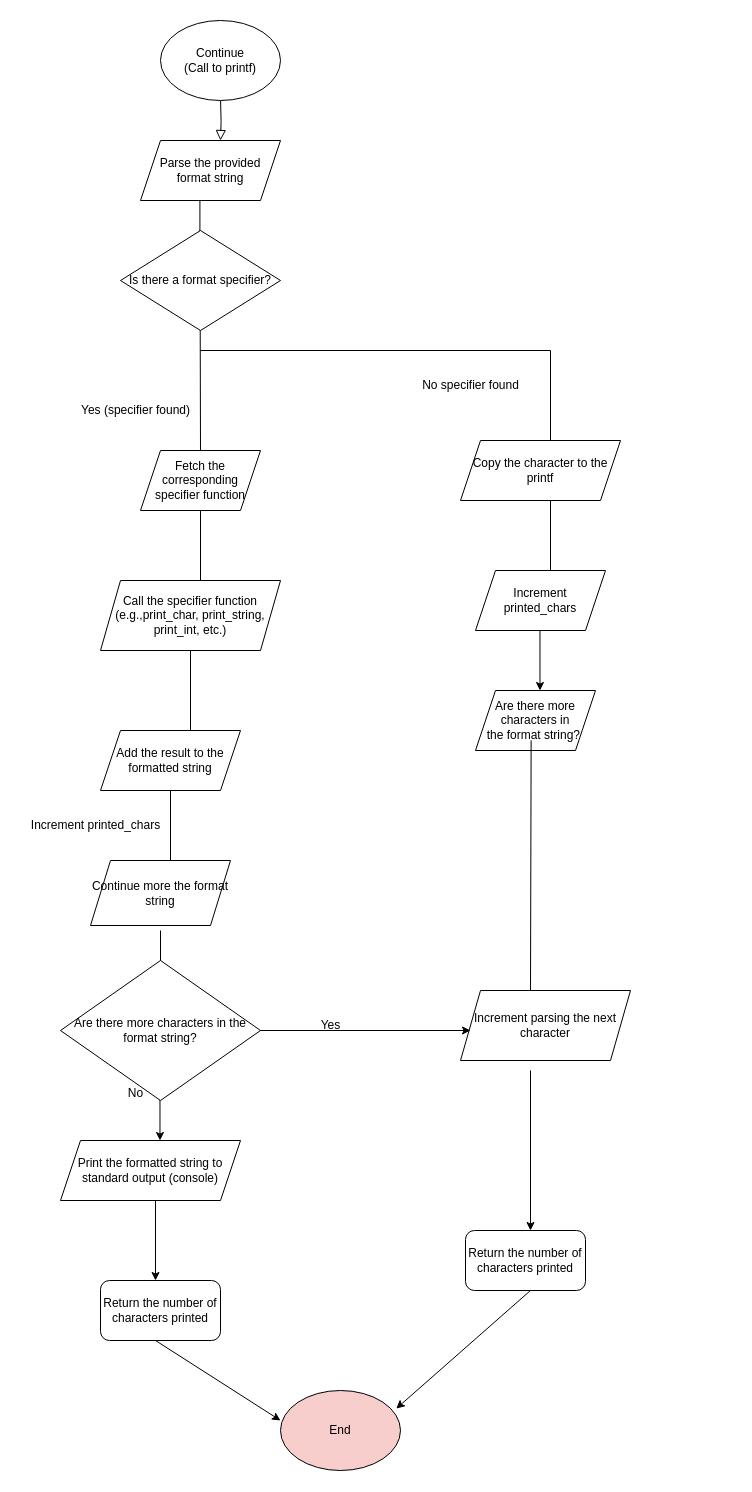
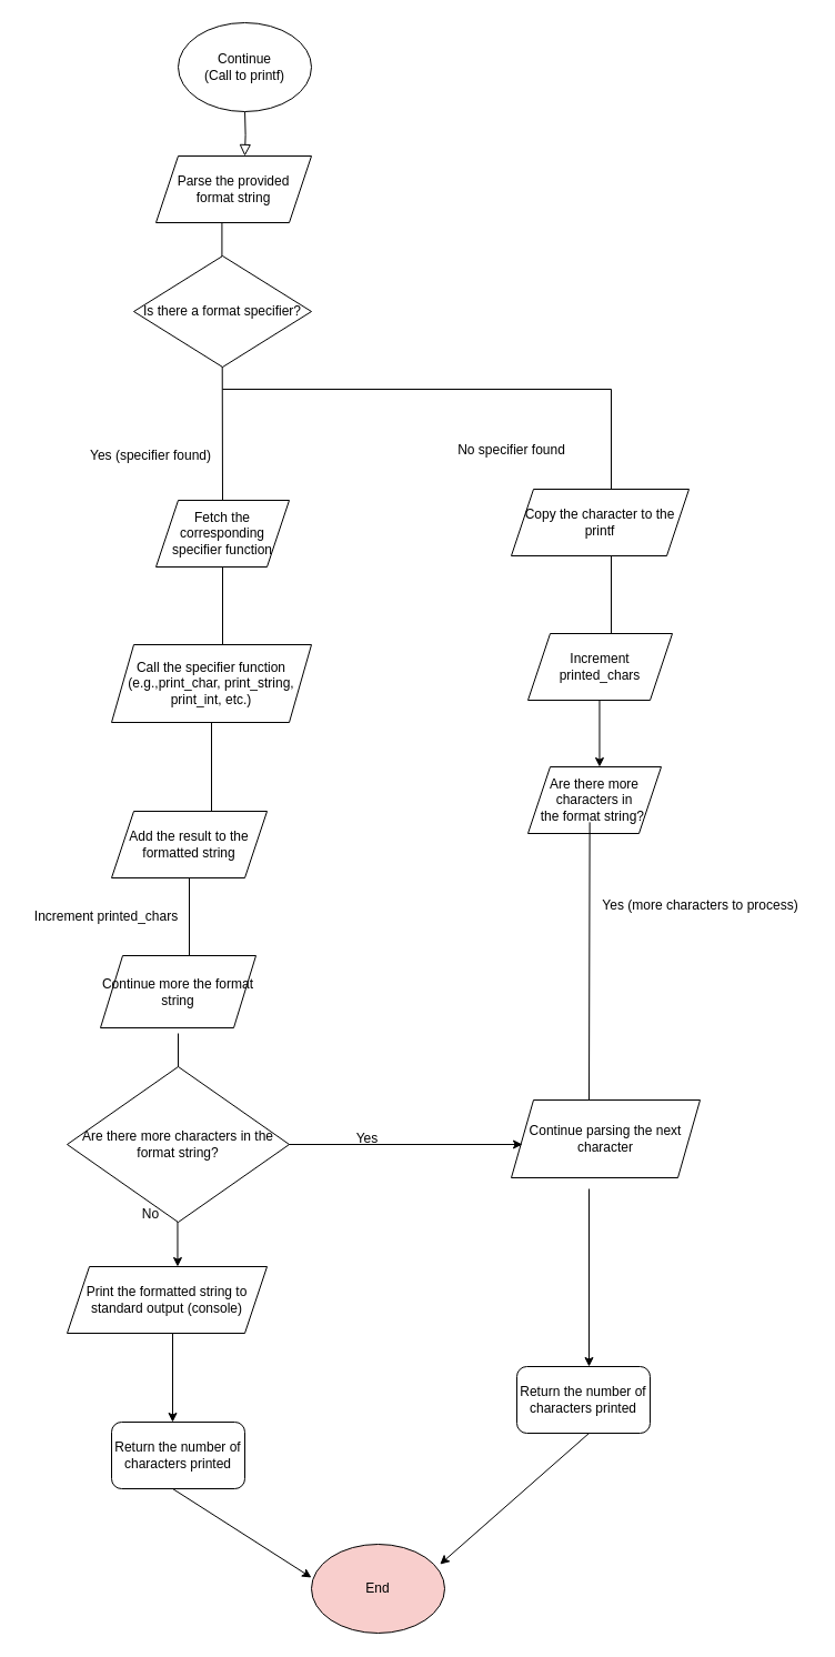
  <mxCell id="0" />
  <mxCell id="1" parent="0" />
  <mxCell id="2" value="" style="rounded=0;html=1;jettySize=auto;orthogonalLoop=1;fontSize=11;endArrow=block;endFill=0;endSize=8;strokeWidth=1;shadow=0;labelBackgroundColor=none;edgeStyle=orthogonalEdgeStyle;" parent="1" edge="1"><mxGeometry relative="1" as="geometry"><mxPoint x="220.059" y="100" as="sourcePoint" /><mxPoint x="220" y="140" as="targetPoint" /></mxGeometry></mxCell>
  <mxCell id="3" style="edgeStyle=orthogonalEdgeStyle;rounded=0;orthogonalLoop=1;jettySize=auto;html=1;exitX=0.5;exitY=1;exitDx=0;exitDy=0;" edge="1" parent="1"><mxGeometry relative="1" as="geometry"><mxPoint x="219.862" y="100.172" as="targetPoint" /><mxPoint x="220" y="100" as="sourcePoint" /></mxGeometry></mxCell>
  <mxCell id="4" value="Parse the provided format &lt;span class=&quot;hljs-type&quot;&gt;string&lt;/span&gt;" style="shape=parallelogram;perimeter=parallelogramPerimeter;whiteSpace=wrap;html=1;fixedSize=1;" vertex="1" parent="1"><mxGeometry x="140" y="140" width="140" height="60" as="geometry" /></mxCell>
  <mxCell id="5" value="" style="endArrow=classic;html=1;rounded=0;exitX=0;exitY=1;exitDx=0;exitDy=0;" edge="1" parent="1"><mxGeometry width="50" height="50" relative="1" as="geometry"><mxPoint x="199.41" y="200" as="sourcePoint" /><mxPoint x="199.41" y="250" as="targetPoint" /></mxGeometry></mxCell>
  <mxCell id="6" value="" style="endArrow=none;html=1;rounded=0;" edge="1" parent="1"><mxGeometry width="50" height="50" relative="1" as="geometry"><mxPoint x="199.66" y="310" as="sourcePoint" /><mxPoint x="200" y="450" as="targetPoint" /></mxGeometry></mxCell>
  <mxCell id="7" value="" style="endArrow=none;html=1;rounded=0;" edge="1" parent="1"><mxGeometry width="50" height="50" relative="1" as="geometry"><mxPoint x="200" y="350" as="sourcePoint" /><mxPoint x="550" y="350" as="targetPoint" /></mxGeometry></mxCell>
  <mxCell id="8" value="" style="endArrow=none;html=1;rounded=0;" edge="1" parent="1"><mxGeometry width="50" height="50" relative="1" as="geometry"><mxPoint x="550" y="350" as="sourcePoint" /><mxPoint x="550" y="440" as="targetPoint" /></mxGeometry></mxCell>
- <mxCell id="9" value="No specifier found" style="text;html=1;align=center;verticalAlign=middle;resizable=0;points=[];autosize=1;strokeColor=none;fillColor=none;" vertex="1" parent="1"><mxGeometry x="410" y="370" width="120" height="30" as="geometry" /></mxCell>
+ <mxCell id="9" value="No specifier found" style="text;html=1;align=center;verticalAlign=middle;resizable=0;points=[];autosize=1;strokeColor=none;fillColor=none;" vertex="1" parent="1"><mxGeometry x="400" y="390" width="120" height="30" as="geometry" /></mxCell>
  <mxCell id="10" value="Copy the character &lt;span class=&quot;hljs-keyword&quot;&gt;to&lt;/span&gt; the printf" style="shape=parallelogram;perimeter=parallelogramPerimeter;whiteSpace=wrap;html=1;fixedSize=1;" vertex="1" parent="1"><mxGeometry x="460" y="440" width="160" height="60" as="geometry" /></mxCell>
  <mxCell id="11" value="" style="endArrow=none;html=1;rounded=0;" edge="1" parent="1"><mxGeometry width="50" height="50" relative="1" as="geometry"><mxPoint x="550" y="570" as="sourcePoint" /><mxPoint x="550" y="500" as="targetPoint" /></mxGeometry></mxCell>
  <mxCell id="12" value="" style="endArrow=classic;html=1;rounded=0;" edge="1" parent="1"><mxGeometry width="50" height="50" relative="1" as="geometry"><mxPoint x="539.47" y="630" as="sourcePoint" /><mxPoint x="539.47" y="690" as="targetPoint" /></mxGeometry></mxCell>
  <mxCell id="13" value="Increment printed_chars" style="shape=parallelogram;perimeter=parallelogramPerimeter;whiteSpace=wrap;html=1;fixedSize=1;" vertex="1" parent="1"><mxGeometry x="475" y="570" width="130" height="60" as="geometry" /></mxCell>
  <mxCell id="14" value="Are there more characters &lt;span class=&quot;hljs-keyword&quot;&gt;in&lt;/span&gt;&lt;div&gt;&lt;span class=&quot;hljs-keyword&quot;&gt;the format &lt;span class=&quot;hljs-type&quot;&gt;string&lt;/span&gt;?&amp;nbsp;&lt;br&gt;&lt;/span&gt;&lt;/div&gt;" style="shape=parallelogram;perimeter=parallelogramPerimeter;whiteSpace=wrap;html=1;fixedSize=1;" vertex="1" parent="1"><mxGeometry x="475" y="690" width="120" height="60" as="geometry" /></mxCell>
  <mxCell id="15" value="" style="endArrow=none;html=1;rounded=0;entryX=0.408;entryY=0.002;entryDx=0;entryDy=0;entryPerimeter=0;" edge="1" parent="1"><mxGeometry width="50" height="50" relative="1" as="geometry"><mxPoint x="530.64" y="739.86" as="sourcePoint" /><mxPoint x="530" y="990" as="targetPoint" /></mxGeometry></mxCell>
- <mxCell id="17" value="&lt;span class=&quot;hljs-keyword&quot;&gt;Increment&lt;/span&gt; parsing the &lt;span class=&quot;hljs-keyword&quot;&gt;next&lt;/span&gt; character" style="shape=parallelogram;perimeter=parallelogramPerimeter;whiteSpace=wrap;html=1;fixedSize=1;" vertex="1" parent="1"><mxGeometry x="460" y="990" width="170" height="70" as="geometry" /></mxCell>
+ <mxCell id="16" value="Yes (more characters &lt;span class=&quot;hljs-keyword&quot;&gt;to&lt;/span&gt; process)" style="text;html=1;align=center;verticalAlign=middle;resizable=0;points=[];autosize=1;strokeColor=none;fillColor=none;" vertex="1" parent="1"><mxGeometry x="530" y="800" width="200" height="30" as="geometry" /></mxCell>
+ <mxCell id="17" value="&lt;span class=&quot;hljs-keyword&quot;&gt;Continue&lt;/span&gt; parsing the &lt;span class=&quot;hljs-keyword&quot;&gt;next&lt;/span&gt; character" style="shape=parallelogram;perimeter=parallelogramPerimeter;whiteSpace=wrap;html=1;fixedSize=1;" vertex="1" parent="1"><mxGeometry x="460" y="990" width="170" height="70" as="geometry" /></mxCell>
  <mxCell id="18" value="" style="endArrow=classic;html=1;rounded=0;" edge="1" parent="1"><mxGeometry width="50" height="50" relative="1" as="geometry"><mxPoint x="530" y="1070" as="sourcePoint" /><mxPoint x="530" y="1230" as="targetPoint" /></mxGeometry></mxCell>
  <mxCell id="19" value="&lt;span class=&quot;hljs-keyword&quot;&gt;Return&lt;/span&gt; the number &lt;span class=&quot;hljs-keyword&quot;&gt;of&lt;/span&gt; characters printed" style="rounded=1;whiteSpace=wrap;html=1;" vertex="1" parent="1"><mxGeometry x="465" y="1230" width="120" height="60" as="geometry" /></mxCell>
  <mxCell id="20" value="Yes (specifier found)" style="text;html=1;align=center;verticalAlign=middle;resizable=0;points=[];autosize=1;strokeColor=none;fillColor=none;" vertex="1" parent="1"><mxGeometry x="70" y="395" width="130" height="30" as="geometry" /></mxCell>
  <mxCell id="21" value="Fetch the corresponding specifier &lt;span class=&quot;hljs-keyword&quot;&gt;function&lt;/span&gt;" style="shape=parallelogram;perimeter=parallelogramPerimeter;whiteSpace=wrap;html=1;fixedSize=1;" vertex="1" parent="1"><mxGeometry x="140" y="450" width="120" height="60" as="geometry" /></mxCell>
  <mxCell id="22" value="" style="endArrow=none;html=1;rounded=0;" edge="1" parent="1"><mxGeometry width="50" height="50" relative="1" as="geometry"><mxPoint x="200" y="580" as="sourcePoint" /><mxPoint x="200" y="510" as="targetPoint" /></mxGeometry></mxCell>
  <mxCell id="23" value="&lt;span class=&quot;hljs-keyword&quot;&gt;Call&lt;/span&gt; the specifier &lt;span class=&quot;hljs-keyword&quot;&gt;function&lt;/span&gt; (e.g.,print_char, print_string, print_int, etc.)" style="shape=parallelogram;perimeter=parallelogramPerimeter;whiteSpace=wrap;html=1;fixedSize=1;" vertex="1" parent="1"><mxGeometry x="100" y="580" width="180" height="70" as="geometry" /></mxCell>
  <mxCell id="24" value="" style="endArrow=none;html=1;rounded=0;" edge="1" parent="1"><mxGeometry width="50" height="50" relative="1" as="geometry"><mxPoint x="190" y="730" as="sourcePoint" /><mxPoint x="190" y="650" as="targetPoint" /></mxGeometry></mxCell>
  <mxCell id="25" value="Add the result &lt;span class=&quot;hljs-keyword&quot;&gt;to&lt;/span&gt; the formatted &lt;span class=&quot;hljs-type&quot;&gt;string&lt;/span&gt;" style="shape=parallelogram;perimeter=parallelogramPerimeter;whiteSpace=wrap;html=1;fixedSize=1;" vertex="1" parent="1"><mxGeometry x="100" y="730" width="140" height="60" as="geometry" /></mxCell>
  <mxCell id="26" value="" style="endArrow=none;html=1;rounded=0;" edge="1" parent="1"><mxGeometry width="50" height="50" relative="1" as="geometry"><mxPoint x="170" y="860" as="sourcePoint" /><mxPoint x="170" y="790" as="targetPoint" /></mxGeometry></mxCell>
  <mxCell id="27" value="Increment printed_chars" style="text;html=1;align=center;verticalAlign=middle;resizable=0;points=[];autosize=1;strokeColor=none;fillColor=none;" vertex="1" parent="1"><mxGeometry x="20" y="810" width="150" height="30" as="geometry" /></mxCell>
  <mxCell id="28" value="&lt;span class=&quot;hljs-keyword&quot;&gt;Continue&lt;/span&gt; more the format &lt;span class=&quot;hljs-type&quot;&gt;string&lt;/span&gt;" style="shape=parallelogram;perimeter=parallelogramPerimeter;whiteSpace=wrap;html=1;fixedSize=1;" vertex="1" parent="1"><mxGeometry x="90" y="860" width="140" height="65" as="geometry" /></mxCell>
  <mxCell id="29" value="" style="endArrow=none;html=1;rounded=0;" edge="1" parent="1"><mxGeometry width="50" height="50" relative="1" as="geometry"><mxPoint x="160" y="990" as="sourcePoint" /><mxPoint x="160" y="930" as="targetPoint" /></mxGeometry></mxCell>
  <mxCell id="30" value="" style="endArrow=classic;html=1;rounded=0;" edge="1" parent="1"><mxGeometry width="50" height="50" relative="1" as="geometry"><mxPoint x="159.47" y="1050" as="sourcePoint" /><mxPoint x="159.47" y="1140" as="targetPoint" /></mxGeometry></mxCell>
  <mxCell id="31" value="" style="endArrow=classic;html=1;rounded=0;" edge="1" parent="1"><mxGeometry width="50" height="50" relative="1" as="geometry"><mxPoint x="210" y="1030" as="sourcePoint" /><mxPoint x="470" y="1030" as="targetPoint" /></mxGeometry></mxCell>
  <mxCell id="32" value="No" style="text;html=1;align=center;verticalAlign=middle;resizable=0;points=[];autosize=1;strokeColor=none;fillColor=none;" vertex="1" parent="1"><mxGeometry x="115" y="1078" width="40" height="30" as="geometry" /></mxCell>
  <mxCell id="33" value="Yes" style="text;html=1;align=center;verticalAlign=middle;resizable=0;points=[];autosize=1;strokeColor=none;fillColor=none;" vertex="1" parent="1"><mxGeometry x="310" y="1010" width="40" height="30" as="geometry" /></mxCell>
  <mxCell id="34" value="Print the formatted &lt;span class=&quot;hljs-type&quot;&gt;string&lt;/span&gt; &lt;span class=&quot;hljs-keyword&quot;&gt;to&lt;/span&gt; standard&amp;nbsp;output (console)" style="shape=parallelogram;perimeter=parallelogramPerimeter;whiteSpace=wrap;html=1;fixedSize=1;" vertex="1" parent="1"><mxGeometry x="60" y="1140" width="180" height="60" as="geometry" /></mxCell>
  <mxCell id="35" value="" style="endArrow=classic;html=1;rounded=0;" edge="1" parent="1"><mxGeometry width="50" height="50" relative="1" as="geometry"><mxPoint x="155" y="1200" as="sourcePoint" /><mxPoint x="155" y="1280" as="targetPoint" /></mxGeometry></mxCell>
  <mxCell id="36" value="&lt;span class=&quot;hljs-keyword&quot;&gt;Return&lt;/span&gt; the number &lt;span class=&quot;hljs-keyword&quot;&gt;of&lt;/span&gt; characters printed" style="rounded=1;whiteSpace=wrap;html=1;" vertex="1" parent="1"><mxGeometry x="100" y="1280" width="120" height="60" as="geometry" /></mxCell>
  <mxCell id="37" value="Continue (&lt;span class=&quot;hljs-keyword&quot;&gt;Call&lt;/span&gt;&amp;nbsp;&lt;span class=&quot;hljs-keyword&quot;&gt;to&lt;/span&gt;&amp;nbsp;printf)" style="ellipse;whiteSpace=wrap;html=1;" vertex="1" parent="1"><mxGeometry x="160" y="20" width="120" height="80" as="geometry" /></mxCell>
  <mxCell id="38" value="&lt;span class=&quot;hljs-built_in&quot;&gt;Is&lt;/span&gt;&amp;nbsp;there a format specifier?" style="rhombus;whiteSpace=wrap;html=1;" vertex="1" parent="1"><mxGeometry x="120" y="230" width="160" height="100" as="geometry" /></mxCell>
  <mxCell id="39" value="Are there more characters&amp;nbsp;&lt;span class=&quot;hljs-keyword&quot;&gt;in&amp;nbsp;&lt;/span&gt;the format&amp;nbsp;&lt;span class=&quot;hljs-type&quot;&gt;string&lt;/span&gt;?" style="rhombus;whiteSpace=wrap;html=1;" vertex="1" parent="1"><mxGeometry x="60" y="960" width="200" height="140" as="geometry" /></mxCell>
  <mxCell id="40" value="" style="endArrow=classic;html=1;rounded=0;" edge="1" parent="1"><mxGeometry width="50" height="50" relative="1" as="geometry"><mxPoint x="155" y="1340" as="sourcePoint" /><mxPoint x="280" y="1420" as="targetPoint" /></mxGeometry></mxCell>
  <mxCell id="41" value="" style="endArrow=classic;html=1;rounded=0;entryX=0.965;entryY=0.226;entryDx=0;entryDy=0;entryPerimeter=0;" edge="1" parent="1" target="42"><mxGeometry width="50" height="50" relative="1" as="geometry"><mxPoint x="530" y="1290" as="sourcePoint" /><mxPoint x="440" y="1420" as="targetPoint" /></mxGeometry></mxCell>
  <mxCell id="42" value="End" style="ellipse;whiteSpace=wrap;html=1;fillColor=#f8cecc;" vertex="1" parent="1"><mxGeometry x="280" y="1390" width="120" height="80" as="geometry" /></mxCell>
